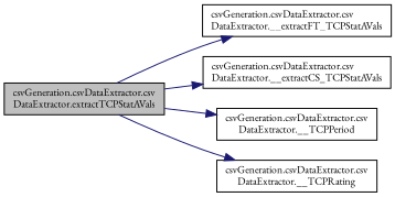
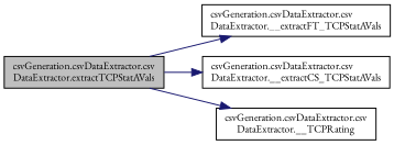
  digraph {
    rankdir=LR
    fontname="EB Garamond"
    node [color=black fillcolor=white fontname="EB Garamond" fontsize=10 shape=record style=filled]
    edge [color=midnightblue fontname="EB Garamond" fontsize=10 labelfontname=Helvetica labelfontsize=10 style=solid]
    n1 [fillcolor=grey75 fontcolor=black height=0.2 label="csvGeneration.csvDataExtractor.csv\lDataExtractor.extractTCPStatAVals" width=0.4]
    n2 [height=0.2 label="csvGeneration.csvDataExtractor.csv\lDataExtractor.__extractFT_TCPStatAVals" width=0.4]
    n3 [height=0.2 label="csvGeneration.csvDataExtractor.csv\lDataExtractor.__extractCS_TCPStatAVals" width=0.4]
-   n4 [height=0.2 label="csvGeneration.csvDataExtractor.csv\lDataExtractor.__TCPPeriod" width=0.4]
    n5 [height=0.2 label="csvGeneration.csvDataExtractor.csv\lDataExtractor.__TCPRating" width=0.4]
    n1 -> n2
    n1 -> n3
-   n1 -> n4
    n1 -> n5
  }
